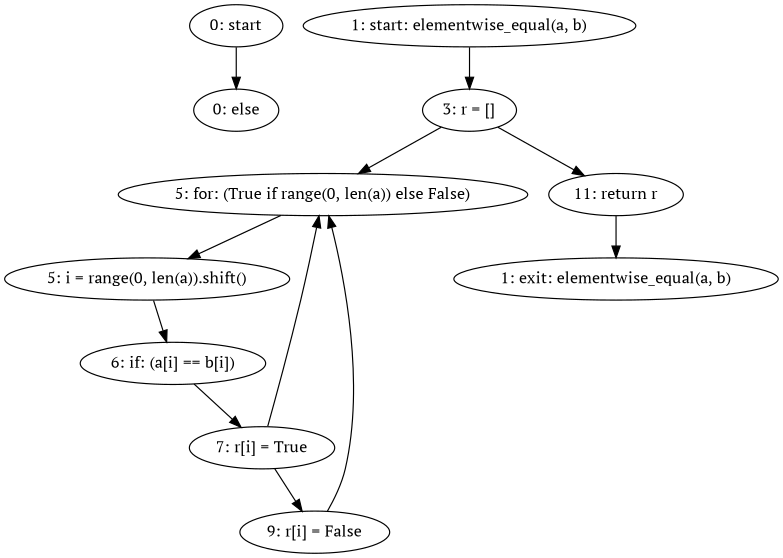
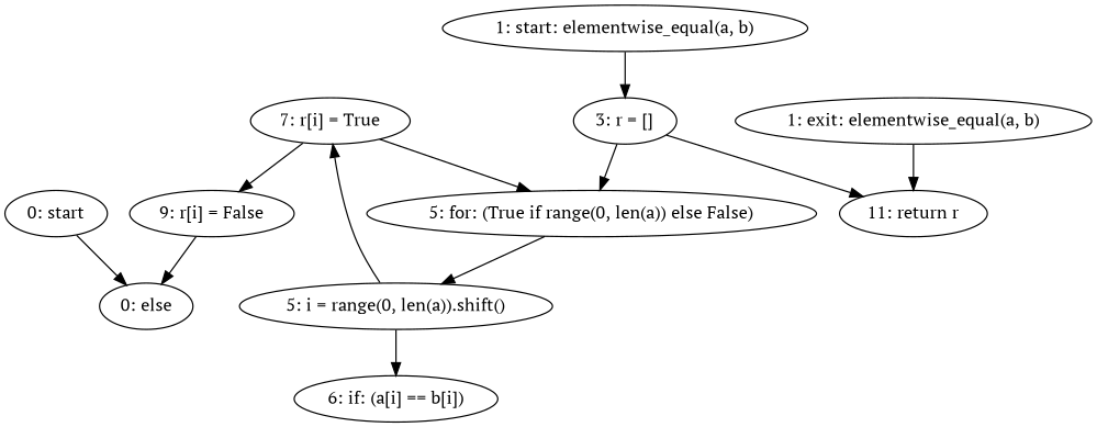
  strict digraph {
    fontname="PT Serif"
    node [fontname="PT Serif"]
    edge [fontname="PT Serif"]
    n1 [label="0: start"]
    n2 [label="0: else"]
    n3 [label="1: start: elementwise_equal(a, b)"]
    n4 [label="3: r = []"]
    n5 [label="5: for: (True if range(0, len(a)) else False)"]
    n6 [label="11: return r"]
    n7 [label="5: i = range(0, len(a)).shift()"]
    n8 [label="1: exit: elementwise_equal(a, b)"]
    n9 [label="6: if: (a[i] == b[i])"]
    n10 [label="7: r[i] = True"]
    n11 [label="9: r[i] = False"]
    n1 -> n2
    n3 -> n4
    n4 -> n5
    n4 -> n6
    n5 -> n7
-   n6 -> n8
+   n8 -> n6
    n7 -> n9
-   n9 -> n10
+   n7 -> n10
    n10 -> n5
    n10 -> n11
-   n11 -> n5
+   n11 -> n2
  }
